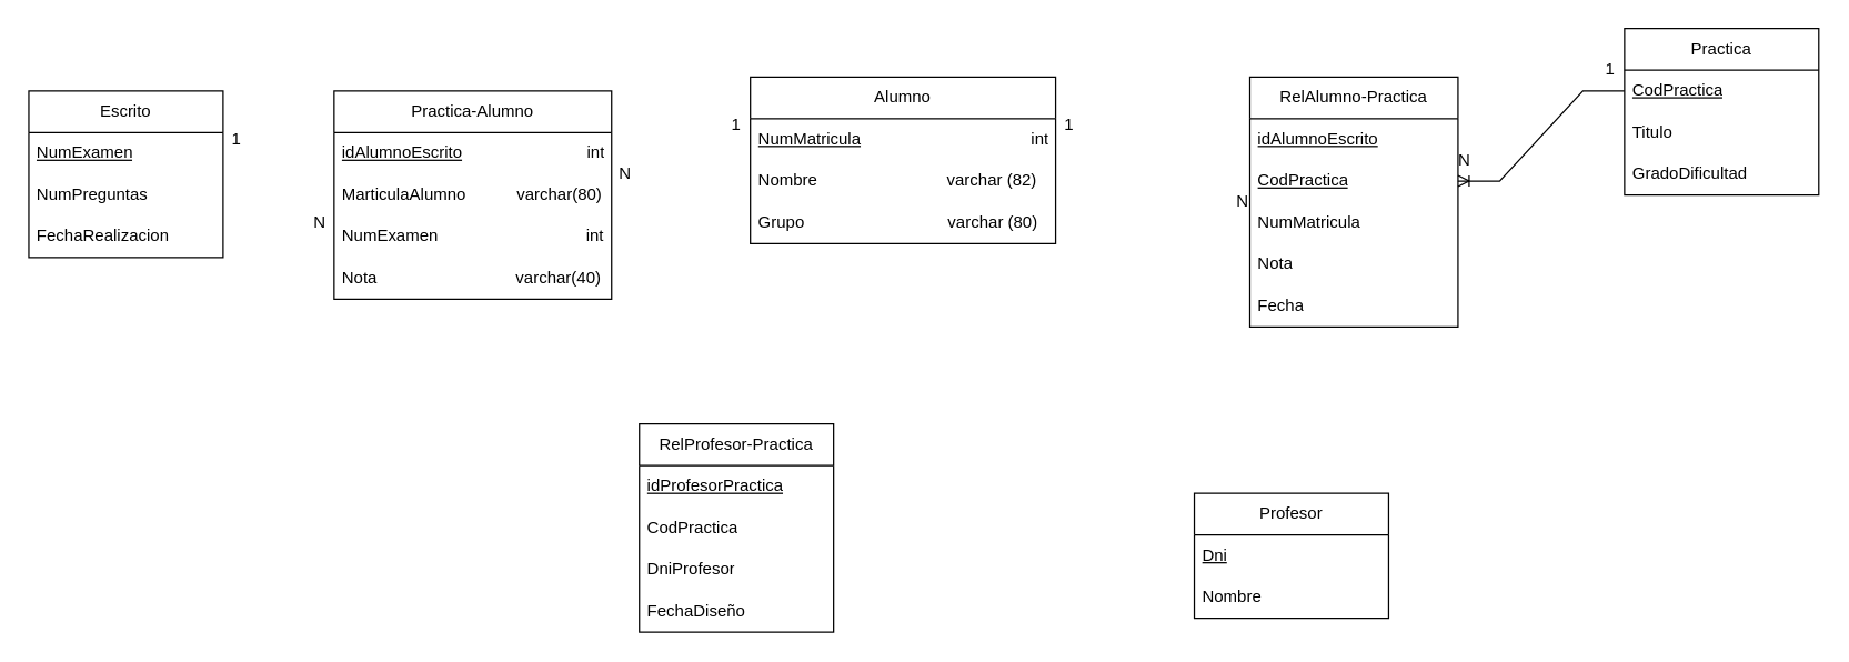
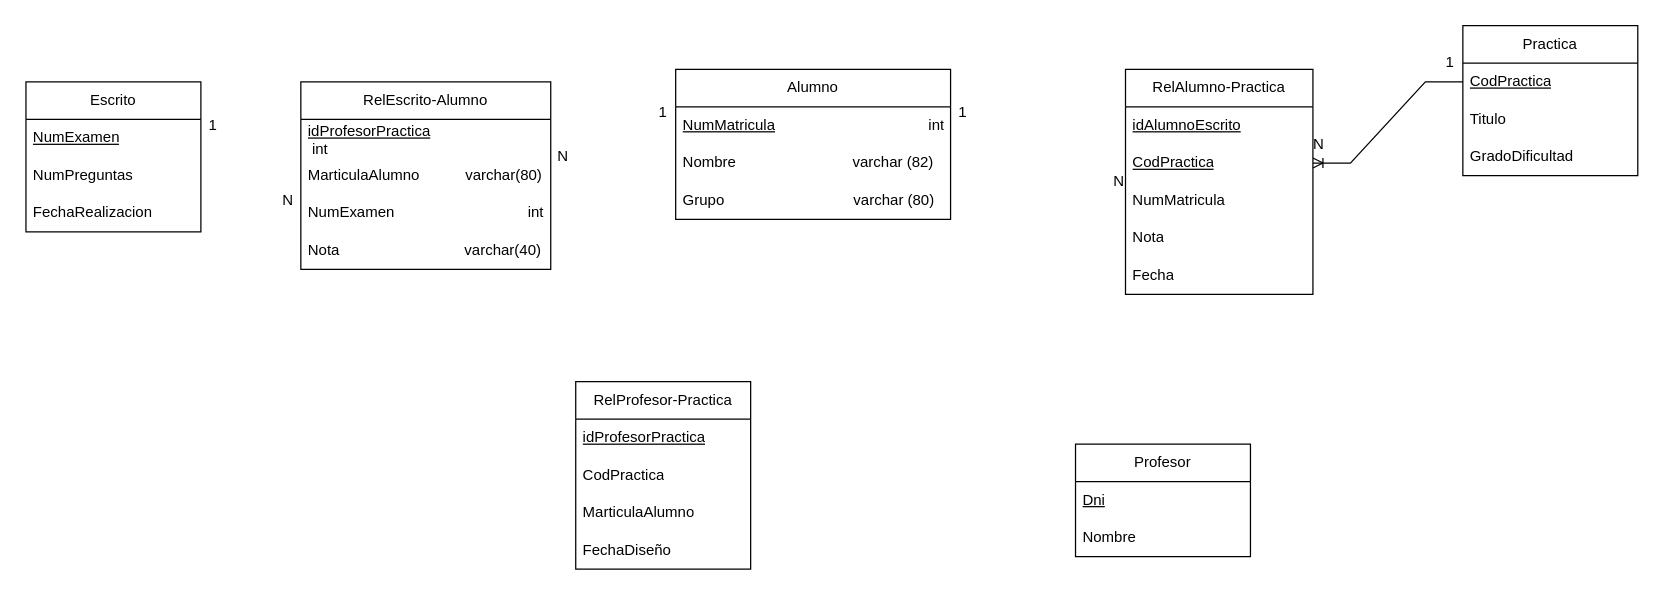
  <mxCell id="0" />
  <mxCell id="1" parent="0" />
  <mxCell id="2" value="Practica" style="swimlane;fontStyle=0;childLayout=stackLayout;horizontal=1;startSize=30;horizontalStack=0;resizeParent=1;resizeParentMax=0;resizeLast=0;collapsible=1;marginBottom=0;whiteSpace=wrap;html=1;" parent="1" vertex="1"><mxGeometry x="1170" y="20" width="140" height="120" as="geometry" /></mxCell>
  <mxCell id="3" value="&lt;u&gt;CodPractica&lt;/u&gt;" style="text;strokeColor=none;fillColor=none;align=left;verticalAlign=middle;spacingLeft=4;spacingRight=4;overflow=hidden;points=[[0,0.5],[1,0.5]];portConstraint=eastwest;rotatable=0;whiteSpace=wrap;html=1;" parent="2" vertex="1"><mxGeometry y="30" width="140" height="30" as="geometry" /></mxCell>
  <mxCell id="4" value="Titulo" style="text;strokeColor=none;fillColor=none;align=left;verticalAlign=middle;spacingLeft=4;spacingRight=4;overflow=hidden;points=[[0,0.5],[1,0.5]];portConstraint=eastwest;rotatable=0;whiteSpace=wrap;html=1;" parent="2" vertex="1"><mxGeometry y="60" width="140" height="30" as="geometry" /></mxCell>
  <mxCell id="5" value="GradoDificultad" style="text;strokeColor=none;fillColor=none;align=left;verticalAlign=middle;spacingLeft=4;spacingRight=4;overflow=hidden;points=[[0,0.5],[1,0.5]];portConstraint=eastwest;rotatable=0;whiteSpace=wrap;html=1;" parent="2" vertex="1"><mxGeometry y="90" width="140" height="30" as="geometry" /></mxCell>
  <mxCell id="6" value="Profesor" style="swimlane;fontStyle=0;childLayout=stackLayout;horizontal=1;startSize=30;horizontalStack=0;resizeParent=1;resizeParentMax=0;resizeLast=0;collapsible=1;marginBottom=0;whiteSpace=wrap;html=1;" parent="1" vertex="1"><mxGeometry x="860" y="355" width="140" height="90" as="geometry" /></mxCell>
  <mxCell id="7" value="&lt;u&gt;Dni&lt;/u&gt;" style="text;strokeColor=none;fillColor=none;align=left;verticalAlign=middle;spacingLeft=4;spacingRight=4;overflow=hidden;points=[[0,0.5],[1,0.5]];portConstraint=eastwest;rotatable=0;whiteSpace=wrap;html=1;" parent="6" vertex="1"><mxGeometry y="30" width="140" height="30" as="geometry" /></mxCell>
  <mxCell id="8" value="Nombre" style="text;strokeColor=none;fillColor=none;align=left;verticalAlign=middle;spacingLeft=4;spacingRight=4;overflow=hidden;points=[[0,0.5],[1,0.5]];portConstraint=eastwest;rotatable=0;whiteSpace=wrap;html=1;" parent="6" vertex="1"><mxGeometry y="60" width="140" height="30" as="geometry" /></mxCell>
  <mxCell id="9" value="Alumno" style="swimlane;fontStyle=0;childLayout=stackLayout;horizontal=1;startSize=30;horizontalStack=0;resizeParent=1;resizeParentMax=0;resizeLast=0;collapsible=1;marginBottom=0;whiteSpace=wrap;html=1;" parent="1" vertex="1"><mxGeometry x="540" y="55" width="220" height="120" as="geometry" /></mxCell>
  <mxCell id="10" value="&lt;div style=&quot;text-align: right;&quot;&gt;&lt;u style=&quot;background-color: transparent; color: light-dark(rgb(0, 0, 0), rgb(255, 255, 255));&quot;&gt;NumMatricula&lt;/u&gt;&lt;span style=&quot;background-color: transparent; color: light-dark(rgb(0, 0, 0), rgb(255, 255, 255));&quot;&gt;&amp;nbsp; &amp;nbsp; &amp;nbsp; &amp;nbsp; &amp;nbsp; &amp;nbsp; &amp;nbsp; &amp;nbsp; &lt;span style=&quot;white-space: pre;&quot;&gt;&#09;&lt;/span&gt;&amp;nbsp; &amp;nbsp; &amp;nbsp; &amp;nbsp; &amp;nbsp; &amp;nbsp; &amp;nbsp; &amp;nbsp; &amp;nbsp;&amp;nbsp;&amp;nbsp;int&lt;/span&gt;&lt;/div&gt;" style="text;strokeColor=none;fillColor=none;align=left;verticalAlign=middle;spacingLeft=4;spacingRight=4;overflow=hidden;points=[[0,0.5],[1,0.5]];portConstraint=eastwest;rotatable=0;whiteSpace=wrap;html=1;" parent="9" vertex="1"><mxGeometry y="30" width="220" height="30" as="geometry" /></mxCell>
  <mxCell id="11" value="Nombre&amp;nbsp; &amp;nbsp; &amp;nbsp; &amp;nbsp; &amp;nbsp; &amp;nbsp; &amp;nbsp; &amp;nbsp; &amp;nbsp; &amp;nbsp; &amp;nbsp; &amp;nbsp; &amp;nbsp; &amp;nbsp; varchar (82)" style="text;strokeColor=none;fillColor=none;align=left;verticalAlign=middle;spacingLeft=4;spacingRight=4;overflow=hidden;points=[[0,0.5],[1,0.5]];portConstraint=eastwest;rotatable=0;whiteSpace=wrap;html=1;" parent="9" vertex="1"><mxGeometry y="60" width="220" height="30" as="geometry" /></mxCell>
  <mxCell id="12" value="Grupo&amp;nbsp; &amp;nbsp; &amp;nbsp; &amp;nbsp; &amp;nbsp; &amp;nbsp; &amp;nbsp; &amp;nbsp; &amp;nbsp; &amp;nbsp; &amp;nbsp; &amp;nbsp; &amp;nbsp; &amp;nbsp; &amp;nbsp; &amp;nbsp;varchar (80)" style="text;strokeColor=none;fillColor=none;align=left;verticalAlign=middle;spacingLeft=4;spacingRight=4;overflow=hidden;points=[[0,0.5],[1,0.5]];portConstraint=eastwest;rotatable=0;whiteSpace=wrap;html=1;" parent="9" vertex="1"><mxGeometry y="90" width="220" height="30" as="geometry" /></mxCell>
  <mxCell id="13" value="Escrito" style="swimlane;fontStyle=0;childLayout=stackLayout;horizontal=1;startSize=30;horizontalStack=0;resizeParent=1;resizeParentMax=0;resizeLast=0;collapsible=1;marginBottom=0;whiteSpace=wrap;html=1;" parent="1" vertex="1"><mxGeometry x="20" y="65" width="140" height="120" as="geometry" /></mxCell>
  <mxCell id="14" value="&lt;u&gt;NumExamen&lt;/u&gt;" style="text;strokeColor=none;fillColor=none;align=left;verticalAlign=middle;spacingLeft=4;spacingRight=4;overflow=hidden;points=[[0,0.5],[1,0.5]];portConstraint=eastwest;rotatable=0;whiteSpace=wrap;html=1;" parent="13" vertex="1"><mxGeometry y="30" width="140" height="30" as="geometry" /></mxCell>
  <mxCell id="15" value="NumPreguntas" style="text;strokeColor=none;fillColor=none;align=left;verticalAlign=middle;spacingLeft=4;spacingRight=4;overflow=hidden;points=[[0,0.5],[1,0.5]];portConstraint=eastwest;rotatable=0;whiteSpace=wrap;html=1;" parent="13" vertex="1"><mxGeometry y="60" width="140" height="30" as="geometry" /></mxCell>
  <mxCell id="16" value="FechaRealizacion" style="text;strokeColor=none;fillColor=none;align=left;verticalAlign=middle;spacingLeft=4;spacingRight=4;overflow=hidden;points=[[0,0.5],[1,0.5]];portConstraint=eastwest;rotatable=0;whiteSpace=wrap;html=1;" parent="13" vertex="1"><mxGeometry y="90" width="140" height="30" as="geometry" /></mxCell>
- <mxCell id="17" value="Practica-Alumno" style="swimlane;fontStyle=0;childLayout=stackLayout;horizontal=1;startSize=30;horizontalStack=0;resizeParent=1;resizeParentMax=0;resizeLast=0;collapsible=1;marginBottom=0;whiteSpace=wrap;html=1;" parent="1" vertex="1"><mxGeometry x="240" y="65" width="200" height="150" as="geometry" /></mxCell>
- <mxCell id="18" value="&lt;u&gt;idAlumnoEscrito&lt;/u&gt;&amp;nbsp; &amp;nbsp; &amp;nbsp; &amp;nbsp; &amp;nbsp; &amp;nbsp; &amp;nbsp; &amp;nbsp; &amp;nbsp; &amp;nbsp; &amp;nbsp; &amp;nbsp; &amp;nbsp; &amp;nbsp;int" style="text;strokeColor=none;fillColor=none;align=left;verticalAlign=middle;spacingLeft=4;spacingRight=4;overflow=hidden;points=[[0,0.5],[1,0.5]];portConstraint=eastwest;rotatable=0;whiteSpace=wrap;html=1;" parent="17" vertex="1"><mxGeometry y="30" width="200" height="30" as="geometry" /></mxCell>
+ <mxCell id="17" value="RelEscrito-Alumno" style="swimlane;fontStyle=0;childLayout=stackLayout;horizontal=1;startSize=30;horizontalStack=0;resizeParent=1;resizeParentMax=0;resizeLast=0;collapsible=1;marginBottom=0;whiteSpace=wrap;html=1;" parent="1" vertex="1"><mxGeometry x="240" y="65" width="200" height="150" as="geometry" /></mxCell>
+ <mxCell id="18" value="&lt;u&gt;idProfesorPractica&lt;/u&gt;&amp;nbsp; &amp;nbsp; &amp;nbsp; &amp;nbsp; &amp;nbsp; &amp;nbsp; &amp;nbsp; &amp;nbsp; &amp;nbsp; &amp;nbsp; &amp;nbsp; &amp;nbsp; &amp;nbsp; &amp;nbsp;int" style="text;strokeColor=none;fillColor=none;align=left;verticalAlign=middle;spacingLeft=4;spacingRight=4;overflow=hidden;points=[[0,0.5],[1,0.5]];portConstraint=eastwest;rotatable=0;whiteSpace=wrap;html=1;" parent="17" vertex="1"><mxGeometry y="30" width="200" height="30" as="geometry" /></mxCell>
  <mxCell id="19" value="MarticulaAlumno&amp;nbsp; &amp;nbsp; &amp;nbsp; &amp;nbsp; &amp;nbsp; &amp;nbsp;varchar(80)" style="text;strokeColor=none;fillColor=none;align=left;verticalAlign=middle;spacingLeft=4;spacingRight=4;overflow=hidden;points=[[0,0.5],[1,0.5]];portConstraint=eastwest;rotatable=0;whiteSpace=wrap;html=1;" parent="17" vertex="1"><mxGeometry y="60" width="200" height="30" as="geometry" /></mxCell>
  <mxCell id="20" value="NumExamen&amp;nbsp; &amp;nbsp; &amp;nbsp; &amp;nbsp; &amp;nbsp; &amp;nbsp; &amp;nbsp; &amp;nbsp; &amp;nbsp; &amp;nbsp; &amp;nbsp; &amp;nbsp; &amp;nbsp; &amp;nbsp; &amp;nbsp; &amp;nbsp; int" style="text;strokeColor=none;fillColor=none;align=left;verticalAlign=middle;spacingLeft=4;spacingRight=4;overflow=hidden;points=[[0,0.5],[1,0.5]];portConstraint=eastwest;rotatable=0;whiteSpace=wrap;html=1;" parent="17" vertex="1"><mxGeometry y="90" width="200" height="30" as="geometry" /></mxCell>
  <mxCell id="21" value="Nota&amp;nbsp; &amp;nbsp; &amp;nbsp; &amp;nbsp; &amp;nbsp; &amp;nbsp; &amp;nbsp; &amp;nbsp; &amp;nbsp; &amp;nbsp; &amp;nbsp; &amp;nbsp; &amp;nbsp; &amp;nbsp; &amp;nbsp; varchar(40)" style="text;strokeColor=none;fillColor=none;align=left;verticalAlign=middle;spacingLeft=4;spacingRight=4;overflow=hidden;points=[[0,0.5],[1,0.5]];portConstraint=eastwest;rotatable=0;whiteSpace=wrap;html=1;" parent="17" vertex="1"><mxGeometry y="120" width="200" height="30" as="geometry" /></mxCell>
  <mxCell id="22" value="RelAlumno-Practica" style="swimlane;fontStyle=0;childLayout=stackLayout;horizontal=1;startSize=30;horizontalStack=0;resizeParent=1;resizeParentMax=0;resizeLast=0;collapsible=1;marginBottom=0;whiteSpace=wrap;html=1;" parent="1" vertex="1"><mxGeometry x="900" y="55" width="150" height="180" as="geometry" /></mxCell>
  <mxCell id="23" value="&lt;u&gt;idAlumnoEscrito&lt;/u&gt;" style="text;strokeColor=none;fillColor=none;align=left;verticalAlign=middle;spacingLeft=4;spacingRight=4;overflow=hidden;points=[[0,0.5],[1,0.5]];portConstraint=eastwest;rotatable=0;whiteSpace=wrap;html=1;" parent="22" vertex="1"><mxGeometry y="30" width="150" height="30" as="geometry" /></mxCell>
  <mxCell id="24" value="&lt;u&gt;CodPractica&lt;/u&gt;" style="text;strokeColor=none;fillColor=none;align=left;verticalAlign=middle;spacingLeft=4;spacingRight=4;overflow=hidden;points=[[0,0.5],[1,0.5]];portConstraint=eastwest;rotatable=0;whiteSpace=wrap;html=1;" parent="22" vertex="1"><mxGeometry y="60" width="150" height="30" as="geometry" /></mxCell>
  <mxCell id="25" value="NumMatricula" style="text;strokeColor=none;fillColor=none;align=left;verticalAlign=middle;spacingLeft=4;spacingRight=4;overflow=hidden;points=[[0,0.5],[1,0.5]];portConstraint=eastwest;rotatable=0;whiteSpace=wrap;html=1;" parent="22" vertex="1"><mxGeometry y="90" width="150" height="30" as="geometry" /></mxCell>
  <mxCell id="26" value="Nota" style="text;strokeColor=none;fillColor=none;align=left;verticalAlign=middle;spacingLeft=4;spacingRight=4;overflow=hidden;points=[[0,0.5],[1,0.5]];portConstraint=eastwest;rotatable=0;whiteSpace=wrap;html=1;" parent="22" vertex="1"><mxGeometry y="120" width="150" height="30" as="geometry" /></mxCell>
  <mxCell id="27" value="Fecha" style="text;strokeColor=none;fillColor=none;align=left;verticalAlign=middle;spacingLeft=4;spacingRight=4;overflow=hidden;points=[[0,0.5],[1,0.5]];portConstraint=eastwest;rotatable=0;whiteSpace=wrap;html=1;" parent="22" vertex="1"><mxGeometry y="150" width="150" height="30" as="geometry" /></mxCell>
  <mxCell id="28" value="RelProfesor-Practica" style="swimlane;fontStyle=0;childLayout=stackLayout;horizontal=1;startSize=30;horizontalStack=0;resizeParent=1;resizeParentMax=0;resizeLast=0;collapsible=1;marginBottom=0;whiteSpace=wrap;html=1;" parent="1" vertex="1"><mxGeometry x="460" y="305" width="140" height="150" as="geometry" /></mxCell>
  <mxCell id="29" value="&lt;u&gt;idProfesorPractica&lt;/u&gt;" style="text;strokeColor=none;fillColor=none;align=left;verticalAlign=middle;spacingLeft=4;spacingRight=4;overflow=hidden;points=[[0,0.5],[1,0.5]];portConstraint=eastwest;rotatable=0;whiteSpace=wrap;html=1;" parent="28" vertex="1"><mxGeometry y="30" width="140" height="30" as="geometry" /></mxCell>
  <mxCell id="30" value="CodPractica" style="text;strokeColor=none;fillColor=none;align=left;verticalAlign=middle;spacingLeft=4;spacingRight=4;overflow=hidden;points=[[0,0.5],[1,0.5]];portConstraint=eastwest;rotatable=0;whiteSpace=wrap;html=1;" parent="28" vertex="1"><mxGeometry y="60" width="140" height="30" as="geometry" /></mxCell>
- <mxCell id="31" value="DniProfesor" style="text;strokeColor=none;fillColor=none;align=left;verticalAlign=middle;spacingLeft=4;spacingRight=4;overflow=hidden;points=[[0,0.5],[1,0.5]];portConstraint=eastwest;rotatable=0;whiteSpace=wrap;html=1;" parent="28" vertex="1"><mxGeometry y="90" width="140" height="30" as="geometry" /></mxCell>
+ <mxCell id="31" value="MarticulaAlumno" style="text;strokeColor=none;fillColor=none;align=left;verticalAlign=middle;spacingLeft=4;spacingRight=4;overflow=hidden;points=[[0,0.5],[1,0.5]];portConstraint=eastwest;rotatable=0;whiteSpace=wrap;html=1;" parent="28" vertex="1"><mxGeometry y="90" width="140" height="30" as="geometry" /></mxCell>
  <mxCell id="32" value="FechaDiseño" style="text;strokeColor=none;fillColor=none;align=left;verticalAlign=middle;spacingLeft=4;spacingRight=4;overflow=hidden;points=[[0,0.5],[1,0.5]];portConstraint=eastwest;rotatable=0;whiteSpace=wrap;html=1;" parent="28" vertex="1"><mxGeometry y="120" width="140" height="30" as="geometry" /></mxCell>
  <mxCell id="33" value="N" style="text;html=1;align=center;verticalAlign=middle;whiteSpace=wrap;rounded=0;" parent="1" vertex="1"><mxGeometry x="420" y="110" width="60" height="30" as="geometry" /></mxCell>
  <mxCell id="34" value="1" style="text;html=1;align=center;verticalAlign=middle;whiteSpace=wrap;rounded=0;" parent="1" vertex="1"><mxGeometry x="500" y="75" width="60" height="30" as="geometry" /></mxCell>
  <mxCell id="35" value="1" style="text;html=1;align=center;verticalAlign=middle;whiteSpace=wrap;rounded=0;" parent="1" vertex="1"><mxGeometry x="140" y="85" width="60" height="30" as="geometry" /></mxCell>
  <mxCell id="36" value="N" style="text;html=1;align=center;verticalAlign=middle;whiteSpace=wrap;rounded=0;" parent="1" vertex="1"><mxGeometry x="200" y="145" width="60" height="30" as="geometry" /></mxCell>
  <mxCell id="37" value="1" style="text;html=1;align=center;verticalAlign=middle;whiteSpace=wrap;rounded=0;" vertex="1" parent="1"><mxGeometry x="740" y="75" width="60" height="30" as="geometry" /></mxCell>
  <mxCell id="38" value="N" style="text;html=1;align=center;verticalAlign=middle;whiteSpace=wrap;rounded=0;" vertex="1" parent="1"><mxGeometry x="820" y="130" width="150" height="30" as="geometry" /></mxCell>
  <mxCell id="39" value="" style="edgeStyle=entityRelationEdgeStyle;fontSize=12;html=1;endArrow=ERoneToMany;rounded=0;exitX=0;exitY=0.5;exitDx=0;exitDy=0;entryX=1;entryY=0.5;entryDx=0;entryDy=0;" edge="1" parent="1" source="3" target="24"><mxGeometry width="100" height="100" relative="1" as="geometry"><mxPoint x="1060" y="140" as="sourcePoint" /><mxPoint x="1160" y="40" as="targetPoint" /><Array as="points"><mxPoint x="1130" y="135" /><mxPoint x="1070" y="145" /></Array></mxGeometry></mxCell>
  <mxCell id="40" value="N" style="text;html=1;align=center;verticalAlign=middle;whiteSpace=wrap;rounded=0;" vertex="1" parent="1"><mxGeometry x="980" y="100" width="150" height="30" as="geometry" /></mxCell>
  <mxCell id="41" value="1" style="text;html=1;align=center;verticalAlign=middle;whiteSpace=wrap;rounded=0;" vertex="1" parent="1"><mxGeometry x="1130" y="35" width="60" height="30" as="geometry" /></mxCell>
